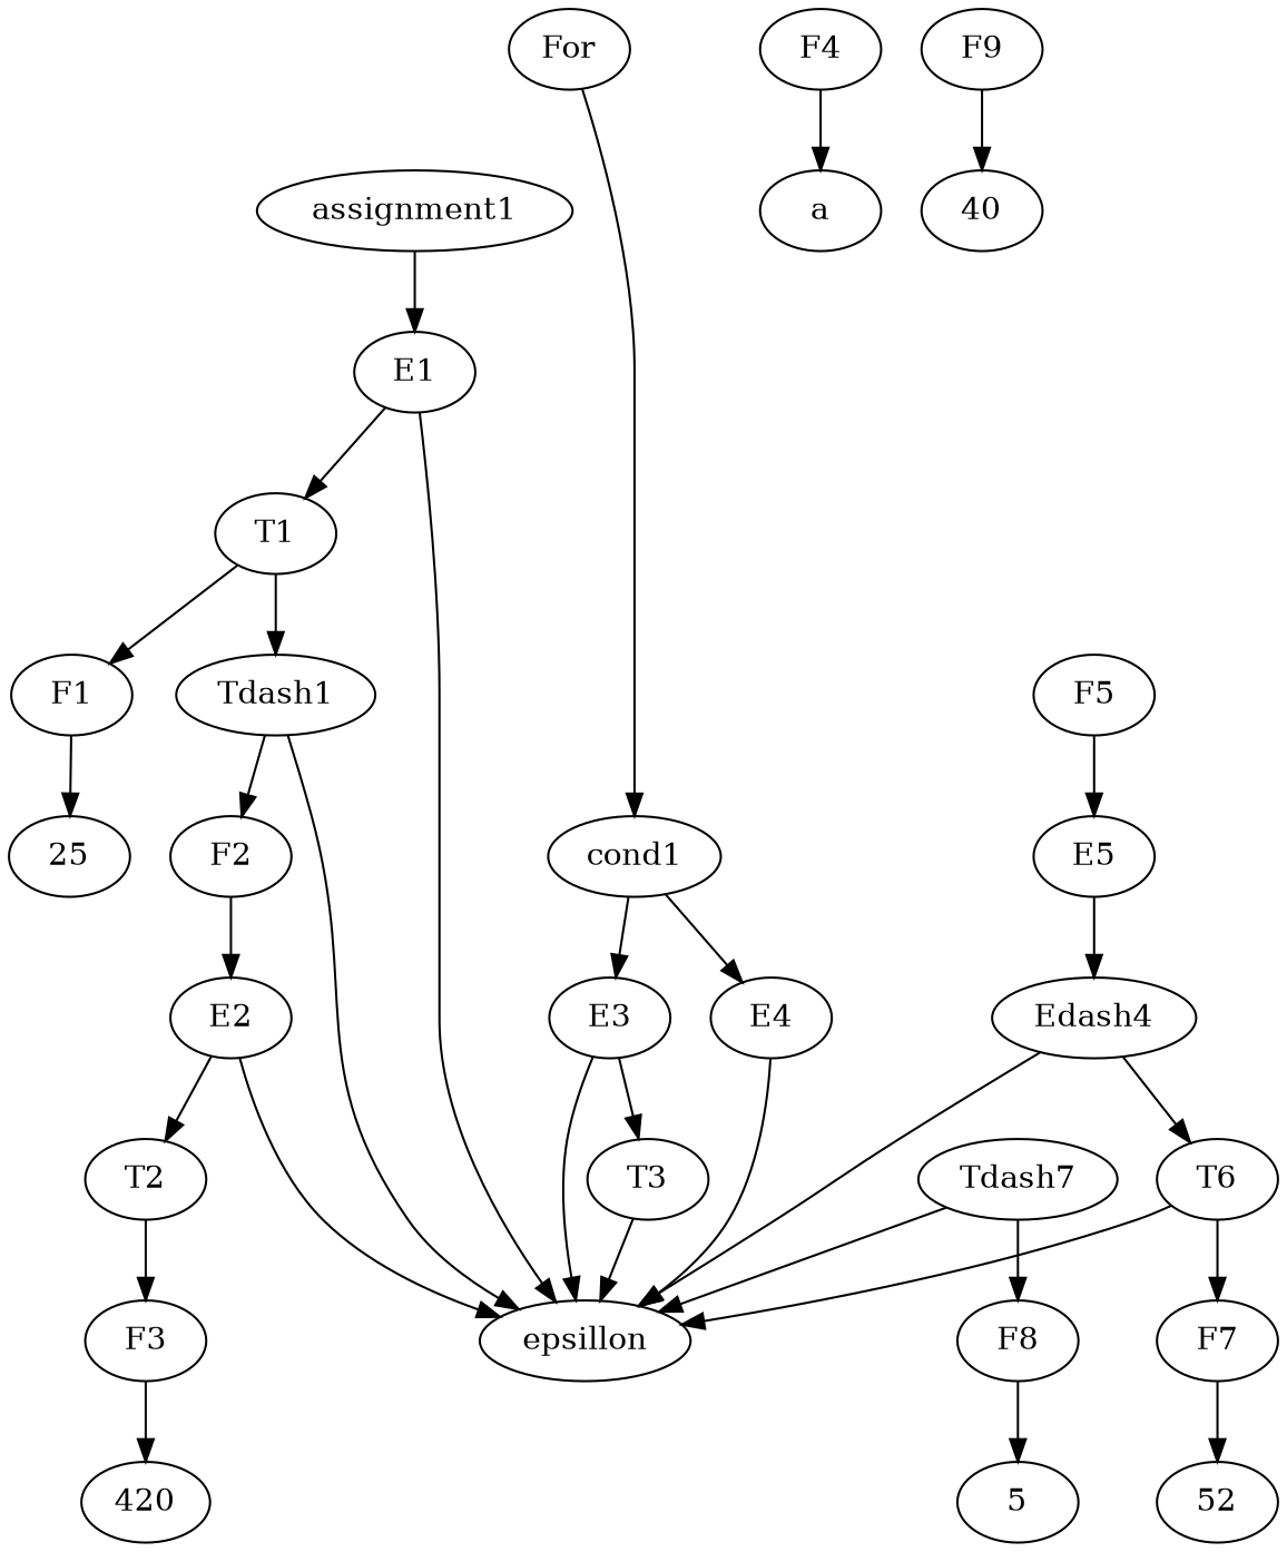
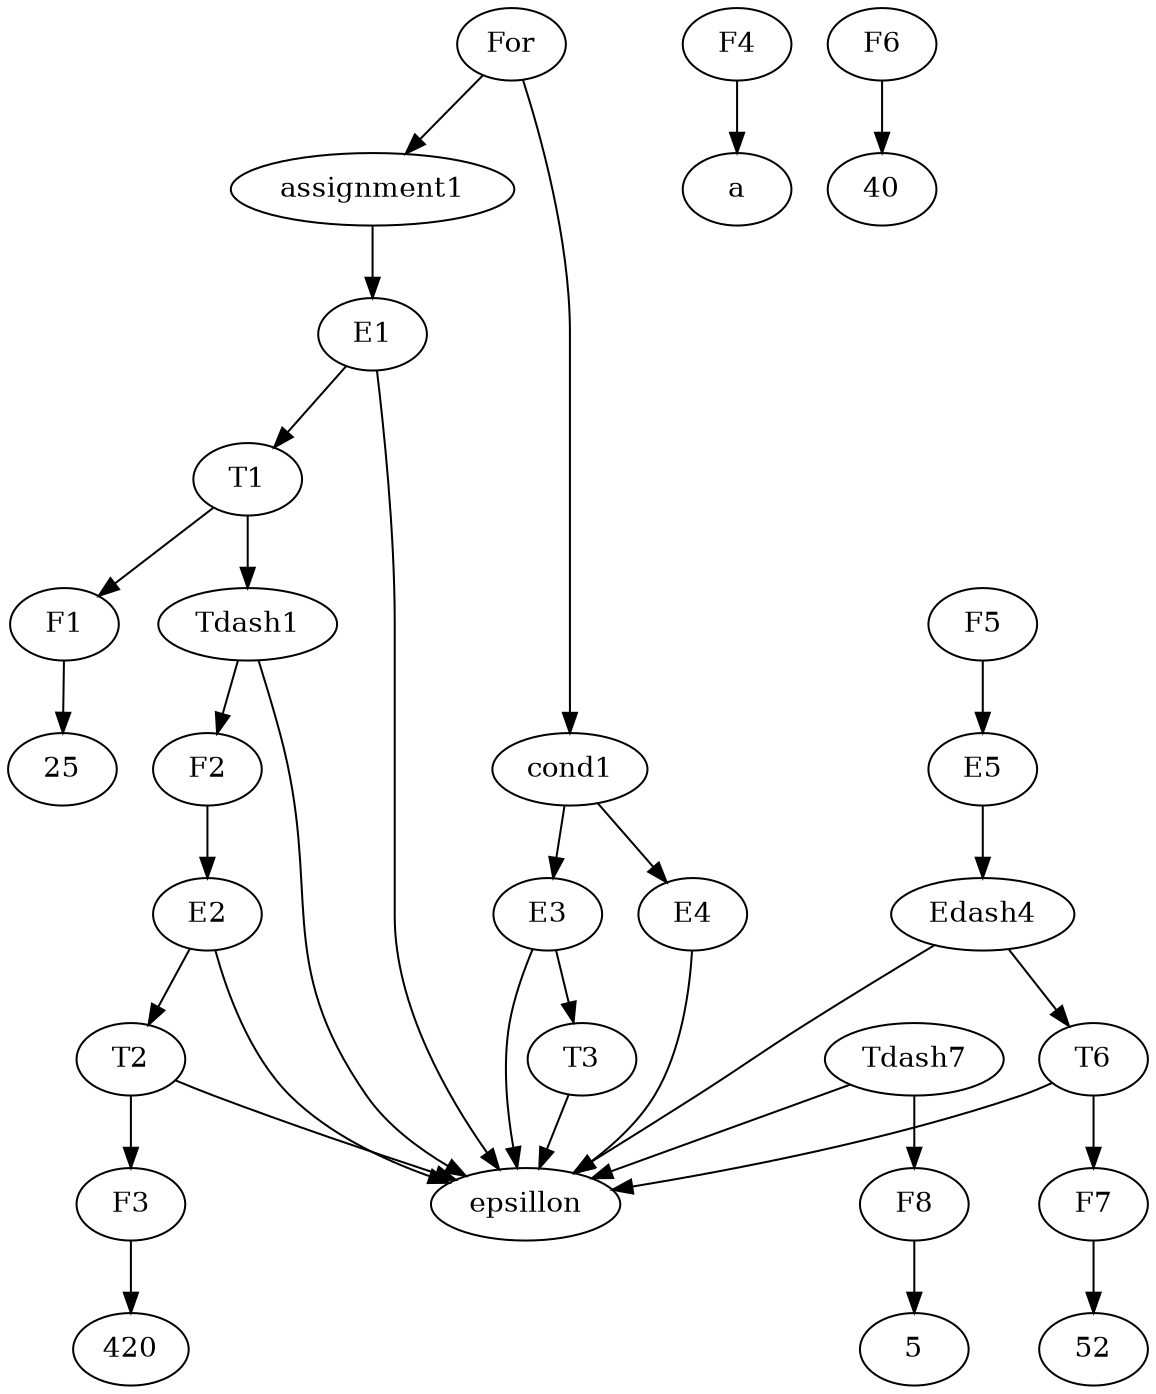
  digraph {
    For
    assignment1
    cond1
    E1
    E3
    E4
    T1
    epsillon
    T3
    F1
    Tdash1
    25
    F2
    E2
    T2
    F3
    420
    F4
    a
    F5
    E5
    Tdash7
    F8
    Edash4
    5
    T6
-   F6 [label=F9]
+   F6
    40
    F7
    52
+   For -> assignment1
    For -> cond1
    assignment1 -> E1
    cond1 -> E3
    cond1 -> E4
    E1 -> T1
    E1 -> epsillon
    E3 -> epsillon
    E3 -> T3
    E4 -> epsillon
    T1 -> F1
    T1 -> Tdash1
    T3 -> epsillon
    F1 -> 25
    Tdash1 -> epsillon
    Tdash1 -> F2
    F2 -> E2
    E2 -> epsillon
    E2 -> T2
+   T2 -> epsillon
    T2 -> F3
    F3 -> 420
    F4 -> a
    F5 -> E5
    E5 -> Edash4
    Tdash7 -> epsillon
    Tdash7 -> F8
    F8 -> 5
    Edash4 -> epsillon
    Edash4 -> T6
    T6 -> epsillon
    T6 -> F7
    F6 -> 40
    F7 -> 52
  }
